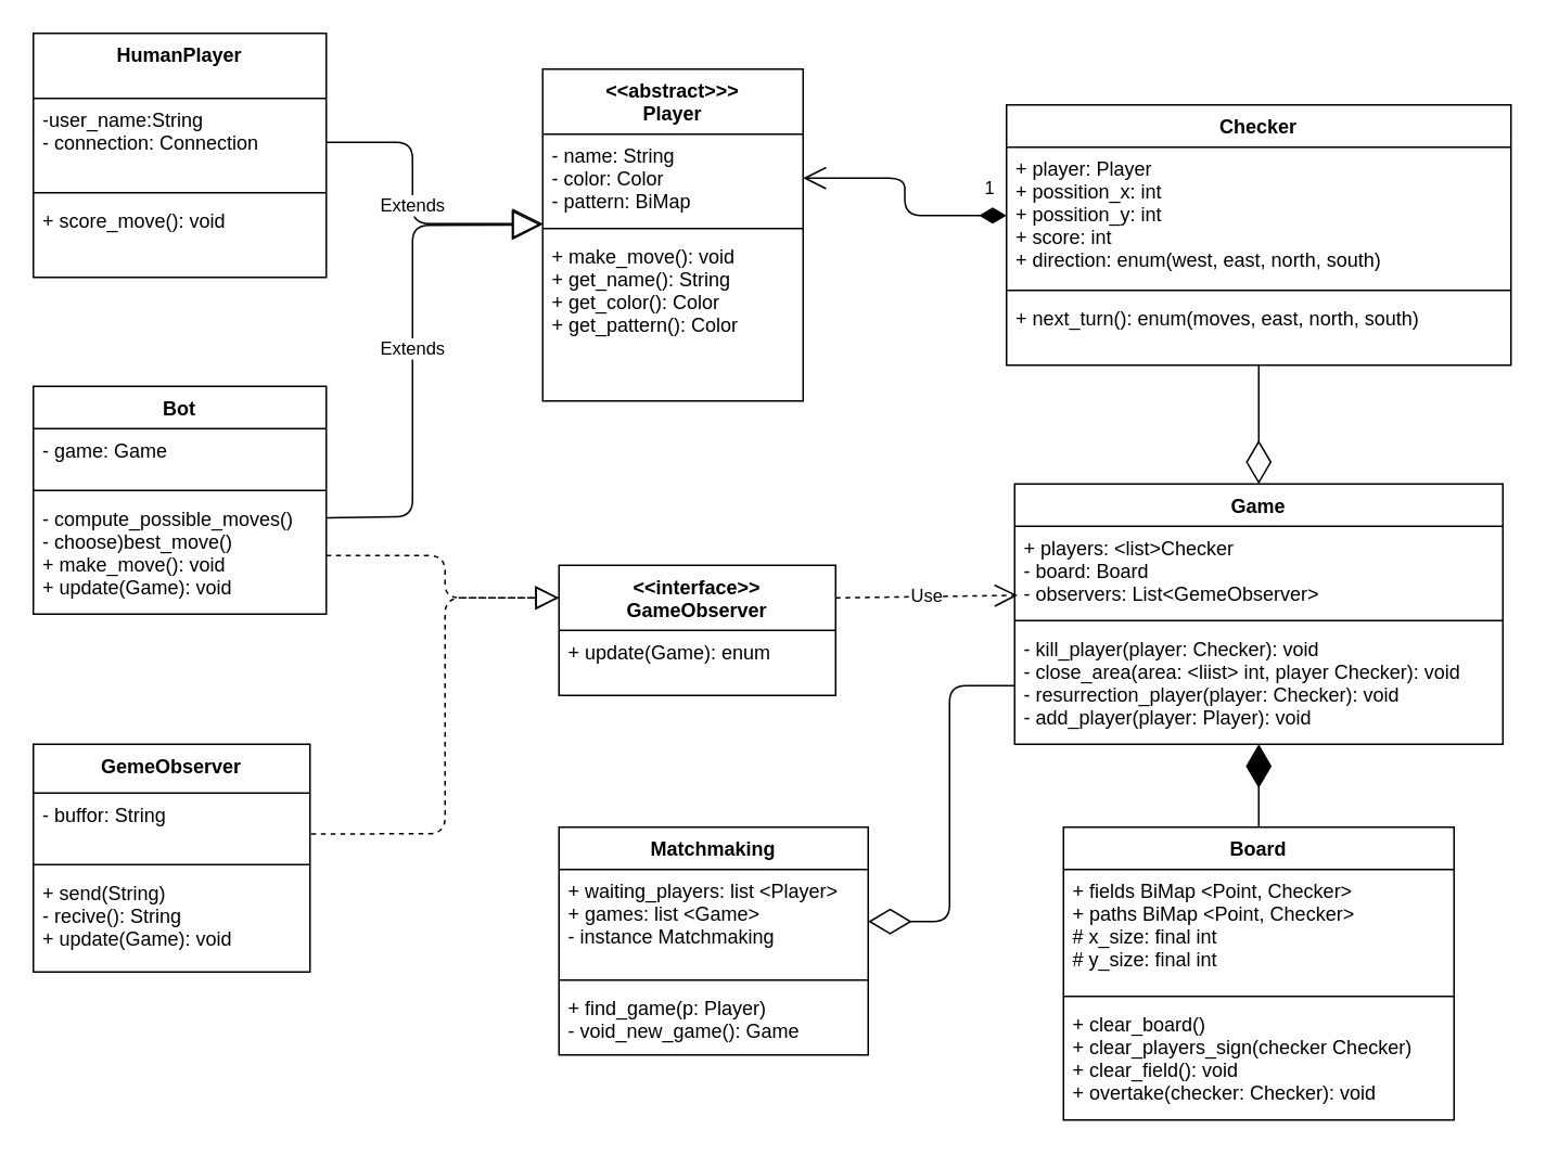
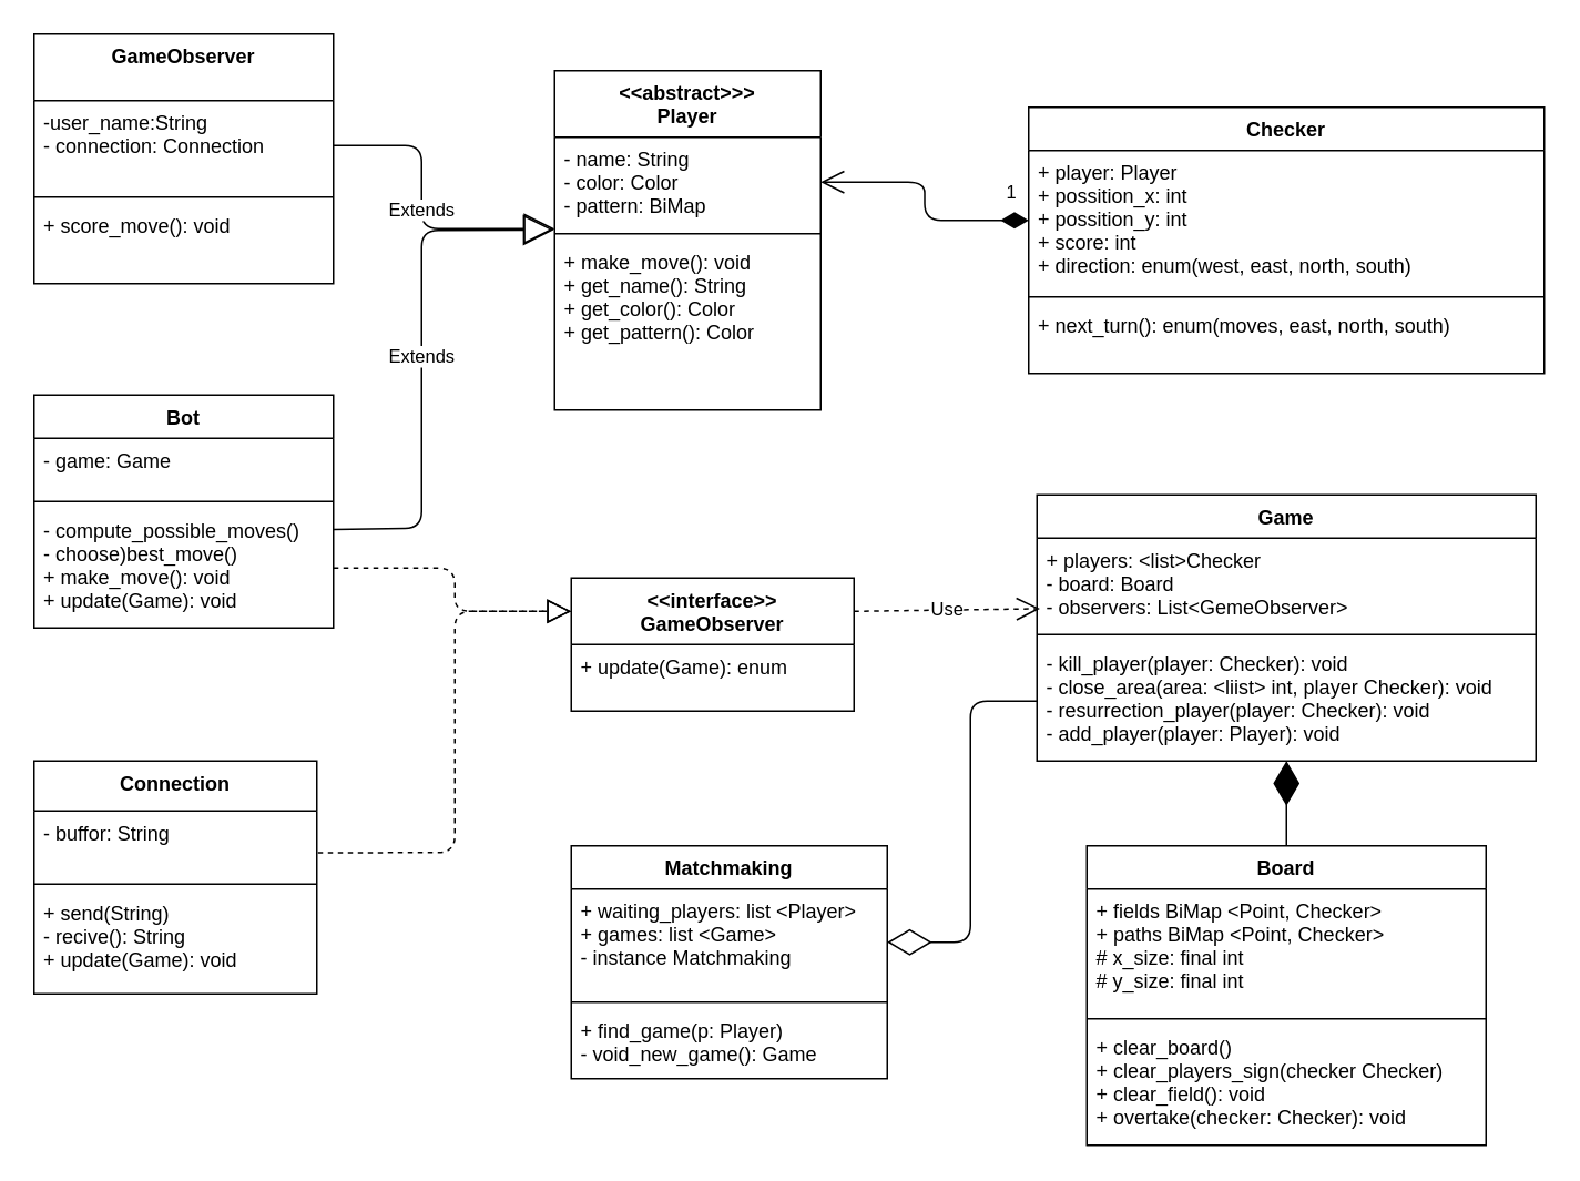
  <mxCell id="0" />
  <mxCell id="1" parent="0" />
  <mxCell id="2" value="Game" style="swimlane;fontStyle=1;align=center;verticalAlign=top;childLayout=stackLayout;horizontal=1;startSize=26;horizontalStack=0;resizeParent=1;resizeParentMax=0;resizeLast=0;collapsible=1;marginBottom=0;" parent="1" vertex="1"><mxGeometry x="623" y="297" width="300" height="160" as="geometry" /></mxCell>
  <mxCell id="3" value="+ players: &lt;list&gt;Checker&#10;- board: Board&#10;- observers: List&lt;GemeObserver&gt;&#10;" style="text;strokeColor=none;fillColor=none;align=left;verticalAlign=top;spacingLeft=4;spacingRight=4;overflow=hidden;rotatable=0;points=[[0,0.5],[1,0.5]];portConstraint=eastwest;" parent="2" vertex="1"><mxGeometry y="26" width="300" height="54" as="geometry" /></mxCell>
  <mxCell id="4" value="" style="line;strokeWidth=1;fillColor=none;align=left;verticalAlign=middle;spacingTop=-1;spacingLeft=3;spacingRight=3;rotatable=0;labelPosition=right;points=[];portConstraint=eastwest;" parent="2" vertex="1"><mxGeometry y="80" width="300" height="8" as="geometry" /></mxCell>
  <mxCell id="5" value="- kill_player(player: Checker): void&#10;- close_area(area: &lt;liist&gt; int, player Checker): void&#10;- resurrection_player(player: Checker): void&#10;- add_player(player: Player): void&#10;&#10;" style="text;strokeColor=none;fillColor=none;align=left;verticalAlign=top;spacingLeft=4;spacingRight=4;overflow=hidden;rotatable=0;points=[[0,0.5],[1,0.5]];portConstraint=eastwest;" parent="2" vertex="1"><mxGeometry y="88" width="300" height="72" as="geometry" /></mxCell>
  <mxCell id="6" value="Board" style="swimlane;fontStyle=1;align=center;verticalAlign=top;childLayout=stackLayout;horizontal=1;startSize=26;horizontalStack=0;resizeParent=1;resizeParentMax=0;resizeLast=0;collapsible=1;marginBottom=0;" parent="1" vertex="1"><mxGeometry x="653" y="508" width="240" height="180" as="geometry"><mxRectangle x="827" y="870" width="70" height="26" as="alternateBounds" /></mxGeometry></mxCell>
  <mxCell id="7" value="+ fields BiMap &lt;Point, Checker&gt;&#10;+ paths BiMap &lt;Point, Checker&gt;&#10;# x_size: final int&#10;# y_size: final int&#10;" style="text;strokeColor=none;fillColor=none;align=left;verticalAlign=top;spacingLeft=4;spacingRight=4;overflow=hidden;rotatable=0;points=[[0,0.5],[1,0.5]];portConstraint=eastwest;" parent="6" vertex="1"><mxGeometry y="26" width="240" height="74" as="geometry" /></mxCell>
  <mxCell id="8" value="" style="line;strokeWidth=1;fillColor=none;align=left;verticalAlign=middle;spacingTop=-1;spacingLeft=3;spacingRight=3;rotatable=0;labelPosition=right;points=[];portConstraint=eastwest;" parent="6" vertex="1"><mxGeometry y="100" width="240" height="8" as="geometry" /></mxCell>
  <mxCell id="9" value="+ clear_board()&#10;+ clear_players_sign(checker Checker)&#10;+ clear_field(): void&#10;+ overtake(checker: Checker): void&#10;&#10;&#10;&#10;" style="text;strokeColor=none;fillColor=none;align=left;verticalAlign=top;spacingLeft=4;spacingRight=4;overflow=hidden;rotatable=0;points=[[0,0.5],[1,0.5]];portConstraint=eastwest;" parent="6" vertex="1"><mxGeometry y="108" width="240" height="72" as="geometry" /></mxCell>
  <mxCell id="10" value="Checker" style="swimlane;fontStyle=1;align=center;verticalAlign=top;childLayout=stackLayout;horizontal=1;startSize=26;horizontalStack=0;resizeParent=1;resizeParentMax=0;resizeLast=0;collapsible=1;marginBottom=0;" parent="1" vertex="1"><mxGeometry x="618" y="64" width="310" height="160" as="geometry" /></mxCell>
  <mxCell id="11" value="+ player: Player&#10;+ possition_x: int&#10;+ possition_y: int&#10;+ score: int&#10;+ direction: enum(west, east, north, south)&#10;&#10;&#10;enum(west, east, north, south)&#10;" style="text;strokeColor=none;fillColor=none;align=left;verticalAlign=top;spacingLeft=4;spacingRight=4;overflow=hidden;rotatable=0;points=[[0,0.5],[1,0.5]];portConstraint=eastwest;" parent="10" vertex="1"><mxGeometry y="26" width="310" height="84" as="geometry" /></mxCell>
  <mxCell id="12" value="" style="line;strokeWidth=1;fillColor=none;align=left;verticalAlign=middle;spacingTop=-1;spacingLeft=3;spacingRight=3;rotatable=0;labelPosition=right;points=[];portConstraint=eastwest;" parent="10" vertex="1"><mxGeometry y="110" width="310" height="8" as="geometry" /></mxCell>
  <mxCell id="13" value="+ next_turn(): enum(moves, east, north, south)" style="text;strokeColor=none;fillColor=none;align=left;verticalAlign=top;spacingLeft=4;spacingRight=4;overflow=hidden;rotatable=0;points=[[0,0.5],[1,0.5]];portConstraint=eastwest;" parent="10" vertex="1"><mxGeometry y="118" width="310" height="42" as="geometry" /></mxCell>
  <mxCell id="14" value="Matchmaking" style="swimlane;fontStyle=1;align=center;verticalAlign=top;childLayout=stackLayout;horizontal=1;startSize=26;horizontalStack=0;resizeParent=1;resizeParentMax=0;resizeLast=0;collapsible=1;marginBottom=0;" parent="1" vertex="1"><mxGeometry x="343" y="508" width="190" height="140" as="geometry" /></mxCell>
  <mxCell id="15" value="+ waiting_players: list &lt;Player&gt;&#10;+ games: list &lt;Game&gt;&#10;- instance Matchmaking&#10;&#10;&#10;&#10;&#10;&#10;" style="text;strokeColor=none;fillColor=none;align=left;verticalAlign=top;spacingLeft=4;spacingRight=4;overflow=hidden;rotatable=0;points=[[0,0.5],[1,0.5]];portConstraint=eastwest;" parent="14" vertex="1"><mxGeometry y="26" width="190" height="64" as="geometry" /></mxCell>
  <mxCell id="16" value="" style="line;strokeWidth=1;fillColor=none;align=left;verticalAlign=middle;spacingTop=-1;spacingLeft=3;spacingRight=3;rotatable=0;labelPosition=right;points=[];portConstraint=eastwest;" parent="14" vertex="1"><mxGeometry y="90" width="190" height="8" as="geometry" /></mxCell>
  <mxCell id="17" value="+ find_game(p: Player)&#10;- void_new_game(): Game" style="text;strokeColor=none;fillColor=none;align=left;verticalAlign=top;spacingLeft=4;spacingRight=4;overflow=hidden;rotatable=0;points=[[0,0.5],[1,0.5]];portConstraint=eastwest;" parent="14" vertex="1"><mxGeometry y="98" width="190" height="42" as="geometry" /></mxCell>
  <mxCell id="18" value="Bot" style="swimlane;fontStyle=1;align=center;verticalAlign=top;childLayout=stackLayout;horizontal=1;startSize=26;horizontalStack=0;resizeParent=1;resizeParentMax=0;resizeLast=0;collapsible=1;marginBottom=0;" parent="1" vertex="1"><mxGeometry x="20" y="237" width="180" height="140" as="geometry" /></mxCell>
  <mxCell id="19" value="- game: Game" style="text;strokeColor=none;fillColor=none;align=left;verticalAlign=top;spacingLeft=4;spacingRight=4;overflow=hidden;rotatable=0;points=[[0,0.5],[1,0.5]];portConstraint=eastwest;" parent="18" vertex="1"><mxGeometry y="26" width="180" height="34" as="geometry" /></mxCell>
  <mxCell id="20" value="" style="line;strokeWidth=1;fillColor=none;align=left;verticalAlign=middle;spacingTop=-1;spacingLeft=3;spacingRight=3;rotatable=0;labelPosition=right;points=[];portConstraint=eastwest;" parent="18" vertex="1"><mxGeometry y="60" width="180" height="8" as="geometry" /></mxCell>
  <mxCell id="21" value="- compute_possible_moves()&#10;- choose)best_move()&#10;+ make_move(): void&#10;+ update(Game): void" style="text;strokeColor=none;fillColor=none;align=left;verticalAlign=top;spacingLeft=4;spacingRight=4;overflow=hidden;rotatable=0;points=[[0,0.5],[1,0.5]];portConstraint=eastwest;" parent="18" vertex="1"><mxGeometry y="68" width="180" height="72" as="geometry" /></mxCell>
  <mxCell id="22" value="&lt;&lt;abstract&gt;&gt;&gt;&#10;Player" style="swimlane;fontStyle=1;align=center;verticalAlign=top;childLayout=stackLayout;horizontal=1;startSize=40;horizontalStack=0;resizeParent=1;resizeParentMax=0;resizeLast=0;collapsible=1;marginBottom=0;" parent="1" vertex="1"><mxGeometry x="333" y="42" width="160" height="204" as="geometry" /></mxCell>
  <mxCell id="23" value="- name: String&#10;- color: Color&#10;- pattern: BiMap" style="text;strokeColor=none;fillColor=none;align=left;verticalAlign=top;spacingLeft=4;spacingRight=4;overflow=hidden;rotatable=0;points=[[0,0.5],[1,0.5]];portConstraint=eastwest;" parent="22" vertex="1"><mxGeometry y="40" width="160" height="54" as="geometry" /></mxCell>
  <mxCell id="24" value="" style="line;strokeWidth=1;fillColor=none;align=left;verticalAlign=middle;spacingTop=-1;spacingLeft=3;spacingRight=3;rotatable=0;labelPosition=right;points=[];portConstraint=eastwest;" parent="22" vertex="1"><mxGeometry y="94" width="160" height="8" as="geometry" /></mxCell>
  <mxCell id="25" value="+ make_move(): void&#10;+ get_name(): String&#10;+ get_color(): Color&#10;+ get_pattern(): Color" style="text;strokeColor=none;fillColor=none;align=left;verticalAlign=top;spacingLeft=4;spacingRight=4;overflow=hidden;rotatable=0;points=[[0,0.5],[1,0.5]];portConstraint=eastwest;" parent="22" vertex="1"><mxGeometry y="102" width="160" height="102" as="geometry" /></mxCell>
- <mxCell id="26" value="HumanPlayer" style="swimlane;fontStyle=1;align=center;verticalAlign=top;childLayout=stackLayout;horizontal=1;startSize=40;horizontalStack=0;resizeParent=1;resizeParentMax=0;resizeLast=0;collapsible=1;marginBottom=0;" parent="1" vertex="1"><mxGeometry x="20" y="20" width="180" height="150" as="geometry" /></mxCell>
+ <mxCell id="26" value="GameObserver" style="swimlane;fontStyle=1;align=center;verticalAlign=top;childLayout=stackLayout;horizontal=1;startSize=40;horizontalStack=0;resizeParent=1;resizeParentMax=0;resizeLast=0;collapsible=1;marginBottom=0;" parent="1" vertex="1"><mxGeometry x="20" y="20" width="180" height="150" as="geometry" /></mxCell>
  <mxCell id="27" value="-user_name:String&#10;- connection: Connection" style="text;strokeColor=none;fillColor=none;align=left;verticalAlign=top;spacingLeft=4;spacingRight=4;overflow=hidden;rotatable=0;points=[[0,0.5],[1,0.5]];portConstraint=eastwest;" parent="26" vertex="1"><mxGeometry y="40" width="180" height="54" as="geometry" /></mxCell>
  <mxCell id="28" value="" style="line;strokeWidth=1;fillColor=none;align=left;verticalAlign=middle;spacingTop=-1;spacingLeft=3;spacingRight=3;rotatable=0;labelPosition=right;points=[];portConstraint=eastwest;" parent="26" vertex="1"><mxGeometry y="94" width="180" height="8" as="geometry" /></mxCell>
  <mxCell id="29" value="+ score_move(): void" style="text;strokeColor=none;fillColor=none;align=left;verticalAlign=top;spacingLeft=4;spacingRight=4;overflow=hidden;rotatable=0;points=[[0,0.5],[1,0.5]];portConstraint=eastwest;" parent="26" vertex="1"><mxGeometry y="102" width="180" height="48" as="geometry" /></mxCell>
  <mxCell id="30" value="Extends" style="endArrow=block;endSize=16;endFill=0;html=1;exitX=1;exitY=0.5;exitDx=0;exitDy=0;" parent="1" source="27" edge="1"><mxGeometry width="160" relative="1" as="geometry"><mxPoint x="-207" y="-83" as="sourcePoint" /><mxPoint x="333" y="137" as="targetPoint" /><Array as="points"><mxPoint x="253" y="87" /><mxPoint x="253" y="137" /></Array></mxGeometry></mxCell>
  <mxCell id="31" value="Extends" style="endArrow=block;endSize=16;endFill=0;html=1;exitX=1;exitY=0.179;exitDx=0;exitDy=0;exitPerimeter=0;entryX=-0.003;entryY=1.033;entryDx=0;entryDy=0;entryPerimeter=0;" parent="1" source="21" target="23" edge="1"><mxGeometry width="160" relative="1" as="geometry"><mxPoint x="153" y="127" as="sourcePoint" /><mxPoint x="323" y="138" as="targetPoint" /><Array as="points"><mxPoint x="253" y="317" /><mxPoint x="253" y="138" /></Array></mxGeometry></mxCell>
- <mxCell id="32" value="GemeObserver" style="swimlane;fontStyle=1;align=center;verticalAlign=top;childLayout=stackLayout;horizontal=1;startSize=30;horizontalStack=0;resizeParent=1;resizeParentMax=0;resizeLast=0;collapsible=1;marginBottom=0;" parent="1" vertex="1"><mxGeometry x="20" y="457" width="170" height="140" as="geometry" /></mxCell>
+ <mxCell id="32" value="Connection" style="swimlane;fontStyle=1;align=center;verticalAlign=top;childLayout=stackLayout;horizontal=1;startSize=30;horizontalStack=0;resizeParent=1;resizeParentMax=0;resizeLast=0;collapsible=1;marginBottom=0;" parent="1" vertex="1"><mxGeometry x="20" y="457" width="170" height="140" as="geometry" /></mxCell>
  <mxCell id="33" value="- buffor: String" style="text;strokeColor=none;fillColor=none;align=left;verticalAlign=top;spacingLeft=4;spacingRight=4;overflow=hidden;rotatable=0;points=[[0,0.5],[1,0.5]];portConstraint=eastwest;" parent="32" vertex="1"><mxGeometry y="30" width="170" height="40" as="geometry" /></mxCell>
  <mxCell id="34" value="" style="line;strokeWidth=1;fillColor=none;align=left;verticalAlign=middle;spacingTop=-1;spacingLeft=3;spacingRight=3;rotatable=0;labelPosition=right;points=[];portConstraint=eastwest;" parent="32" vertex="1"><mxGeometry y="70" width="170" height="8" as="geometry" /></mxCell>
  <mxCell id="35" value="+ send(String)&#10;- recive(): String&#10;+ update(Game): void" style="text;strokeColor=none;fillColor=none;align=left;verticalAlign=top;spacingLeft=4;spacingRight=4;overflow=hidden;rotatable=0;points=[[0,0.5],[1,0.5]];portConstraint=eastwest;" parent="32" vertex="1"><mxGeometry y="78" width="170" height="62" as="geometry" /></mxCell>
  <mxCell id="36" value="Use" style="endArrow=open;endSize=12;dashed=1;html=1;exitX=1;exitY=0.25;exitDx=0;exitDy=0;entryX=0.006;entryY=0.786;entryDx=0;entryDy=0;entryPerimeter=0;" parent="1" target="3" edge="1" source="37"><mxGeometry width="160" relative="1" as="geometry"><mxPoint x="638.7" y="374.024" as="sourcePoint" /><mxPoint x="823" y="467" as="targetPoint" /></mxGeometry></mxCell>
  <mxCell id="37" value="&lt;&lt;interface&gt;&gt;&#10;GameObserver" style="swimlane;fontStyle=1;align=center;verticalAlign=top;childLayout=stackLayout;horizontal=1;startSize=40;horizontalStack=0;resizeParent=1;resizeParentMax=0;resizeLast=0;collapsible=1;marginBottom=0;" parent="1" vertex="1"><mxGeometry x="343" y="347" width="170" height="80" as="geometry" /></mxCell>
  <mxCell id="38" value="+ update(Game): enum" style="text;strokeColor=none;fillColor=none;align=left;verticalAlign=top;spacingLeft=4;spacingRight=4;overflow=hidden;rotatable=0;points=[[0,0.5],[1,0.5]];portConstraint=eastwest;" parent="37" vertex="1"><mxGeometry y="40" width="170" height="40" as="geometry" /></mxCell>
  <mxCell id="39" value="" style="endArrow=block;dashed=1;endFill=0;endSize=12;html=1;exitX=1;exitY=0.5;exitDx=0;exitDy=0;entryX=0;entryY=0.25;entryDx=0;entryDy=0;" parent="1" source="21" target="37" edge="1"><mxGeometry width="160" relative="1" as="geometry"><mxPoint x="343" y="357" as="sourcePoint" /><mxPoint x="333" y="344" as="targetPoint" /><Array as="points"><mxPoint x="273" y="341" /><mxPoint x="273" y="367" /></Array></mxGeometry></mxCell>
  <mxCell id="40" value="" style="endArrow=block;dashed=1;endFill=0;endSize=12;html=1;exitX=1.004;exitY=0.629;exitDx=0;exitDy=0;entryX=0;entryY=0.25;entryDx=0;entryDy=0;exitPerimeter=0;" parent="1" source="33" target="37" edge="1"><mxGeometry width="160" relative="1" as="geometry"><mxPoint x="343" y="357" as="sourcePoint" /><mxPoint x="503" y="357" as="targetPoint" /><Array as="points"><mxPoint x="273" y="512" /><mxPoint x="273" y="367" /></Array></mxGeometry></mxCell>
  <mxCell id="41" value="1" style="endArrow=open;html=1;endSize=12;startArrow=diamondThin;startSize=14;startFill=1;edgeStyle=orthogonalEdgeStyle;align=left;verticalAlign=bottom;exitX=0;exitY=0.5;exitDx=0;exitDy=0;entryX=1;entryY=0.5;entryDx=0;entryDy=0;" parent="1" source="11" target="23" edge="1"><mxGeometry x="-0.796" y="-8" relative="1" as="geometry"><mxPoint x="763" y="167" as="sourcePoint" /><mxPoint x="923" y="167" as="targetPoint" /><mxPoint as="offset" /></mxGeometry></mxCell>
- <mxCell id="42" value="" style="endArrow=diamondThin;endFill=0;endSize=24;html=1;entryX=0.5;entryY=0;entryDx=0;entryDy=0;" parent="1" source="13" target="2" edge="1"><mxGeometry width="160" relative="1" as="geometry"><mxPoint x="953" y="230" as="sourcePoint" /><mxPoint x="923" y="167" as="targetPoint" /></mxGeometry></mxCell>
  <mxCell id="43" value="" style="endArrow=diamondThin;endFill=1;endSize=24;html=1;exitX=0.5;exitY=0;exitDx=0;exitDy=0;" parent="1" source="6" target="5" edge="1"><mxGeometry width="160" relative="1" as="geometry"><mxPoint x="923" y="470" as="sourcePoint" /><mxPoint x="1043" y="520" as="targetPoint" /></mxGeometry></mxCell>
  <mxCell id="44" value="" style="endArrow=diamondThin;endFill=0;endSize=24;html=1;entryX=1;entryY=0.5;entryDx=0;entryDy=0;exitX=0;exitY=0.5;exitDx=0;exitDy=0;" parent="1" source="5" target="15" edge="1"><mxGeometry width="160" relative="1" as="geometry"><mxPoint x="763" y="567" as="sourcePoint" /><mxPoint x="923" y="567" as="targetPoint" /><Array as="points"><mxPoint x="583" y="421" /><mxPoint x="583" y="566" /></Array></mxGeometry></mxCell>
